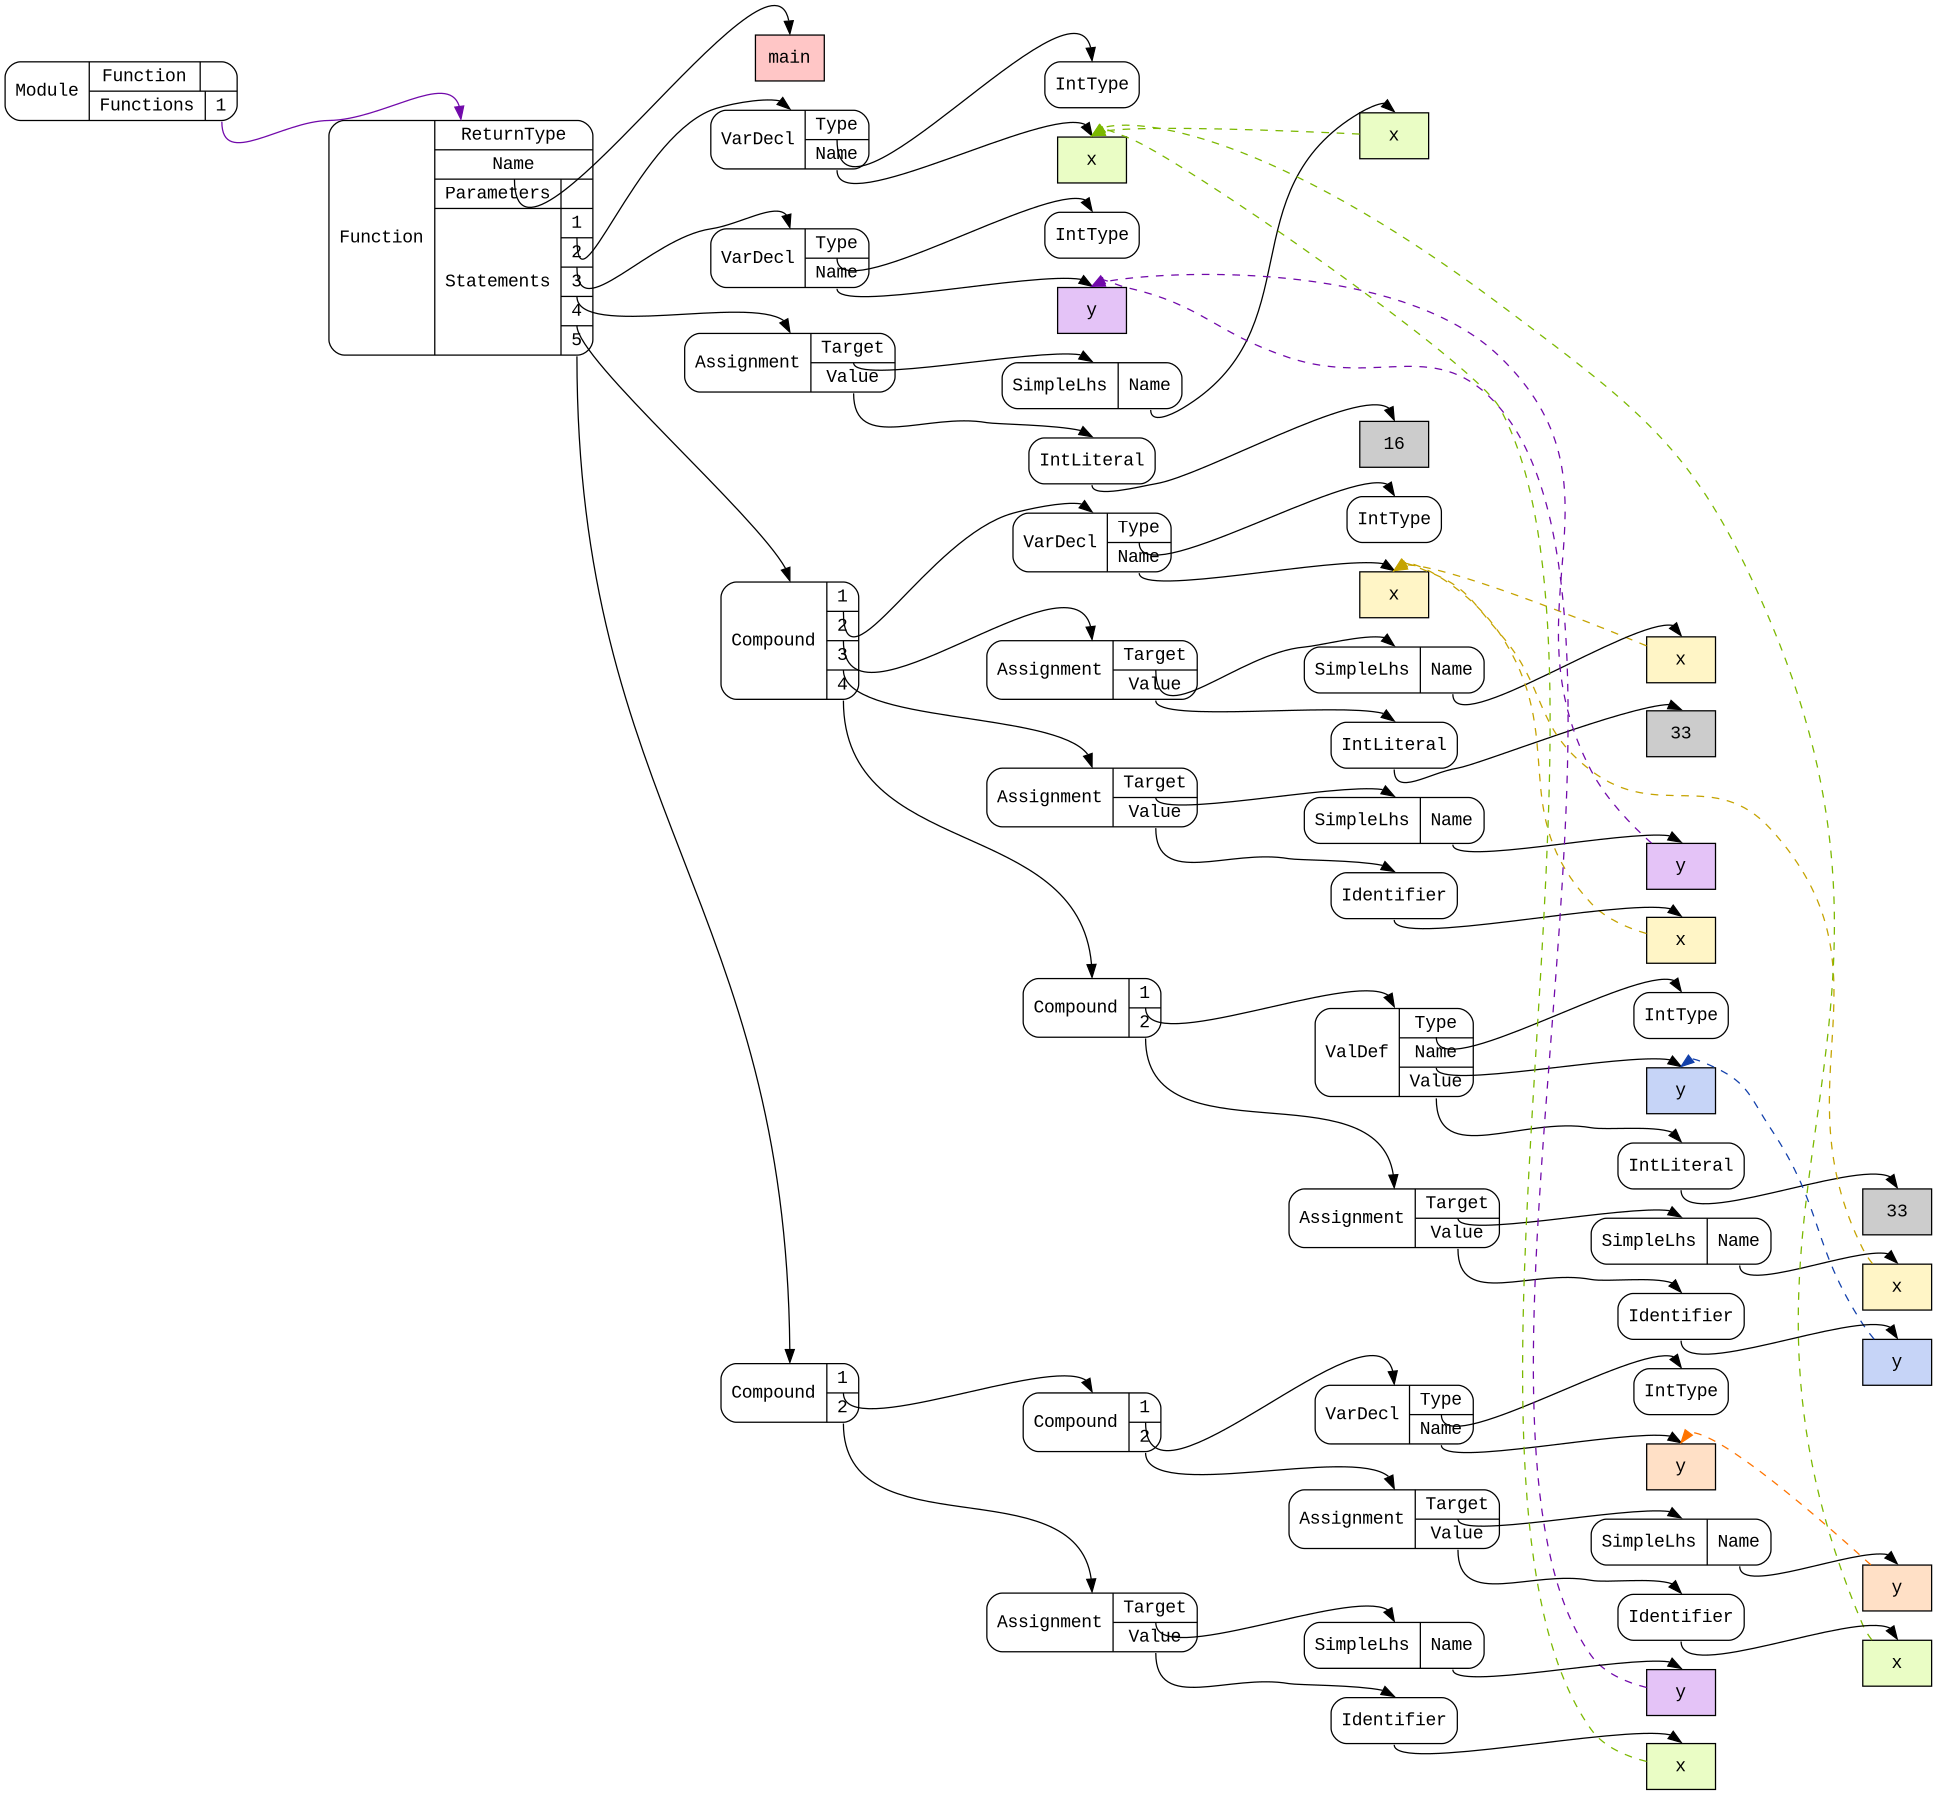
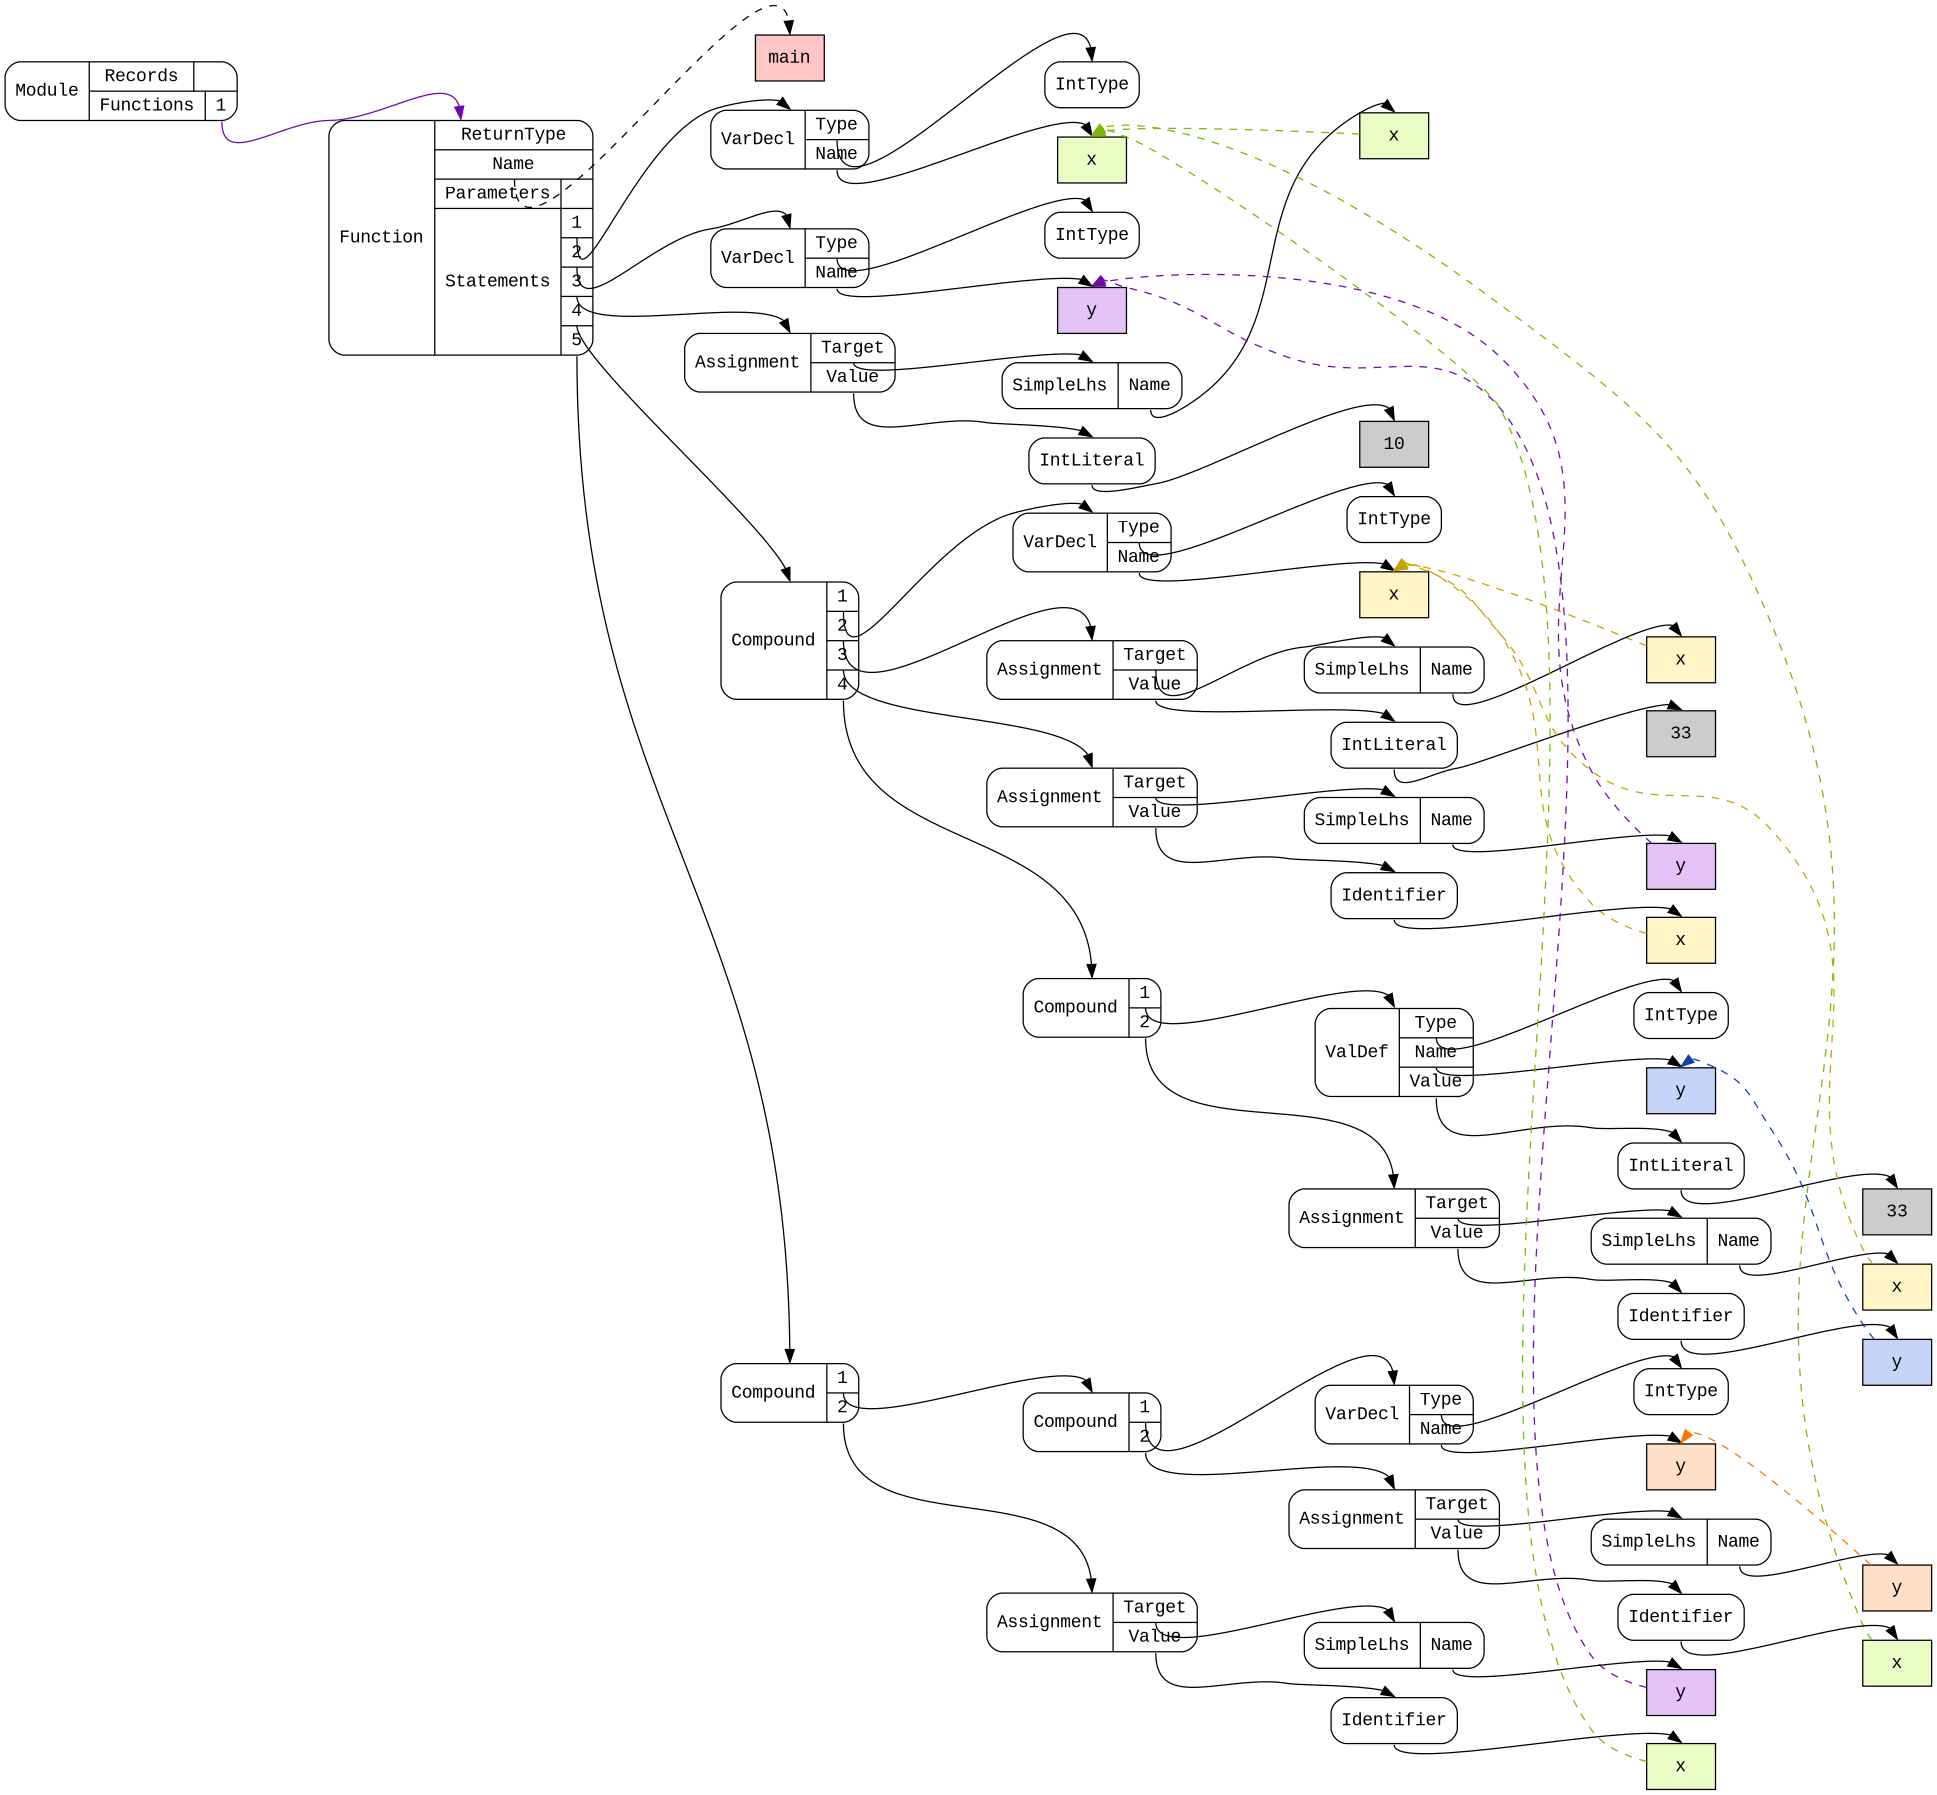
  digraph {
    fontname="Liberation Mono"
    nodesep=0.3
    ordering=out
    rankdir=LR
    ranksep=1
    node [fillcolor=white fontname="Liberation Mono" shape=Mrecord style=filled]
    edge [fontname="Liberation Mono" headport=n tailport="p0:s"]
    n1 [fillcolor="#FFC6C6" label=main shape=box]
    n2 [label=IntType]
    n3 [fillcolor="#EAFDC5" label=x shape=box]
    n4 [label="{VarDecl|{<p0>Type|<p1>Name}}"]
    n5 [label=IntType]
    n6 [fillcolor="#E4C3F7" label=y shape=box]
    n7 [label="{VarDecl|{<p0>Type|<p1>Name}}"]
    n8 [fillcolor="#EAFDC5" label=x shape=box]
    n9 [label="{SimpleLhs|{<p0>Name}}"]
-   n10 [fillcolor="#cccccc" label=16 shape=box]
+   n10 [fillcolor="#cccccc" label=10 shape=box]
    n11 [label=IntLiteral]
    n12 [label="{Assignment|{<p0>Target|<p1>Value}}"]
    n13 [label=IntType]
    n14 [fillcolor="#FFF5C6" label=x shape=box]
    n15 [label="{VarDecl|{<p0>Type|<p1>Name}}"]
    n16 [fillcolor="#FFF5C6" label=x shape=box]
    n17 [label="{SimpleLhs|{<p0>Name}}"]
    n18 [fillcolor="#cccccc" label=33 shape=box]
    n19 [label=IntLiteral]
    n20 [label="{Assignment|{<p0>Target|<p1>Value}}"]
    n21 [fillcolor="#E4C3F7" label=y shape=box]
    n22 [label="{SimpleLhs|{<p0>Name}}"]
    n23 [fillcolor="#FFF5C6" label=x shape=box]
    n24 [label=Identifier]
    n25 [label="{Assignment|{<p0>Target|<p1>Value}}"]
    n26 [label=IntType]
    n27 [fillcolor="#C6D4F7" label=y shape=box]
    n28 [fillcolor="#cccccc" label=33 shape=box]
    n29 [label=IntLiteral]
    n30 [label="{ValDef|{<p0>Type|<p1>Name|<p2>Value}}"]
    n31 [fillcolor="#FFF5C6" label=x shape=box]
    n32 [label="{SimpleLhs|{<p0>Name}}"]
    n33 [fillcolor="#C6D4F7" label=y shape=box]
    n34 [label=Identifier]
    n35 [label="{Assignment|{<p0>Target|<p1>Value}}"]
    n36 [label="{Compound|{<p0>1|<p1>2}}"]
    n37 [label="{Compound|{<p0>1|<p1>2|<p2>3|<p3>4}}"]
    n38 [label=IntType]
    n39 [fillcolor="#FFE0C6" label=y shape=box]
    n40 [label="{VarDecl|{<p0>Type|<p1>Name}}"]
    n41 [fillcolor="#FFE0C6" label=y shape=box]
    n42 [label="{SimpleLhs|{<p0>Name}}"]
    n43 [fillcolor="#EAFDC5" label=x shape=box]
    n44 [label=Identifier]
    n45 [label="{Assignment|{<p0>Target|<p1>Value}}"]
    n46 [label="{Compound|{<p0>1|<p1>2}}"]
    n47 [fillcolor="#E4C3F7" label=y shape=box]
    n48 [label="{SimpleLhs|{<p0>Name}}"]
    n49 [fillcolor="#EAFDC5" label=x shape=box]
    n50 [label=Identifier]
    n51 [label="{Assignment|{<p0>Target|<p1>Value}}"]
    n52 [label="{Compound|{<p0>1|<p1>2}}"]
    n53 [label="{Function|{<p0>ReturnType|<p1>Name|{Parameters|{}}|{Statements|{<p3_0>1|<p3_1>2|<p3_2>3|<p3_3>4|<p3_4>5}}}}"]
-   n54 [label="{Module|{{Function|{}}|{Functions|{<p1_0>1}}}}"]
+   n54 [label="{Module|{{Records|{}}|{Functions|{<p1_0>1}}}}"]
    n4 -> n2
    n4 -> n3 [tailport="p1:s"]
    n7 -> n5
    n7 -> n6 [tailport="p1:s"]
    n8 -> n3 [color="#7BB800" constraint=false style=dashed]
    n9 -> n8
    n11 -> n10 [tailport=s]
    n12 -> n9
    n12 -> n11 [tailport="p1:s"]
    n15 -> n13
    n15 -> n14 [tailport="p1:s"]
    n16 -> n14 [color="#C5A300" constraint=false style=dashed]
    n17 -> n16
    n19 -> n18 [tailport=s]
    n20 -> n17
    n20 -> n19 [tailport="p1:s"]
    n21 -> n6 [color="#7109AA" constraint=false style=dashed]
    n22 -> n21
    n23 -> n14 [color="#C5A300" constraint=false style=dashed]
    n24 -> n23 [tailport=s]
    n25 -> n22
    n25 -> n24 [tailport="p1:s"]
    n29 -> n28 [tailport=s]
    n30 -> n26
    n30 -> n27 [tailport="p1:s"]
    n30 -> n29 [tailport="p2:s"]
    n31 -> n14 [color="#C5A300" constraint=false style=dashed]
    n32 -> n31
    n33 -> n27 [color="#1240AB" constraint=false style=dashed]
    n34 -> n33 [tailport=s]
    n35 -> n32
    n35 -> n34 [tailport="p1:s"]
    n36 -> n30
    n36 -> n35 [tailport="p1:s"]
    n37 -> n15
    n37 -> n20 [tailport="p1:s"]
    n37 -> n25 [tailport="p2:s"]
    n37 -> n36 [tailport="p3:s"]
    n40 -> n38
    n40 -> n39 [tailport="p1:s"]
    n41 -> n39 [color="#FF7400" constraint=false style=dashed]
    n42 -> n41
    n43 -> n3 [color="#7BB800" constraint=false style=dashed]
    n44 -> n43 [tailport=s]
    n45 -> n42
    n45 -> n44 [tailport="p1:s"]
    n46 -> n40
    n46 -> n45 [tailport="p1:s"]
    n47 -> n6 [color="#7109AA" constraint=false style=dashed]
    n48 -> n47
    n49 -> n3 [color="#7BB800" constraint=false style=dashed]
    n50 -> n49 [tailport=s]
    n51 -> n48
    n51 -> n50 [tailport="p1:s"]
    n52 -> n46
    n52 -> n51 [tailport="p1:s"]
-   n53 -> n1 [tailport="p1:s"]
+   n53 -> n1 [tailport="p1:s" style=dashed]
    n53 -> n4 [tailport="p3_0:s"]
    n53 -> n7 [tailport="p3_1:s"]
    n53 -> n12 [tailport="p3_2:s"]
    n53 -> n37 [tailport="p3_3:s"]
    n53 -> n52 [tailport="p3_4:s"]
    n54 -> n53 [color="#7109AA" tailport="p1_0:s"]
  }
